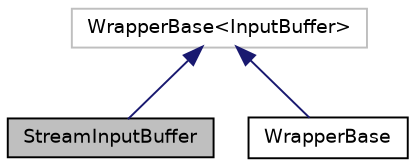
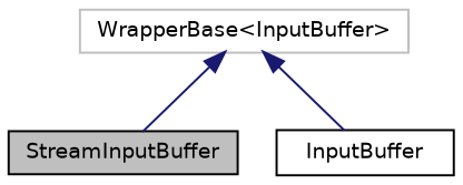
  digraph {
    node [color=black fillcolor=white fontname=Helvetica fontsize=10 shape=record style=filled]
    edge [color=midnightblue dir=back fontname=Helvetica fontsize=10 labelfontname=Helvetica labelfontsize=10 style=solid]
    n1 [fillcolor=grey75 fontcolor=black height=0.2 label=StreamInputBuffer width=0.4]
-   n2 [height=0.2 label=WrapperBase width=0.4]
+   n2 [height=0.2 label=InputBuffer width=0.4]
    n3 [color=grey75 height=0.2 label="WrapperBase\<InputBuffer\>" width=0.4]
    n3 -> n1
    n3 -> n2
  }
